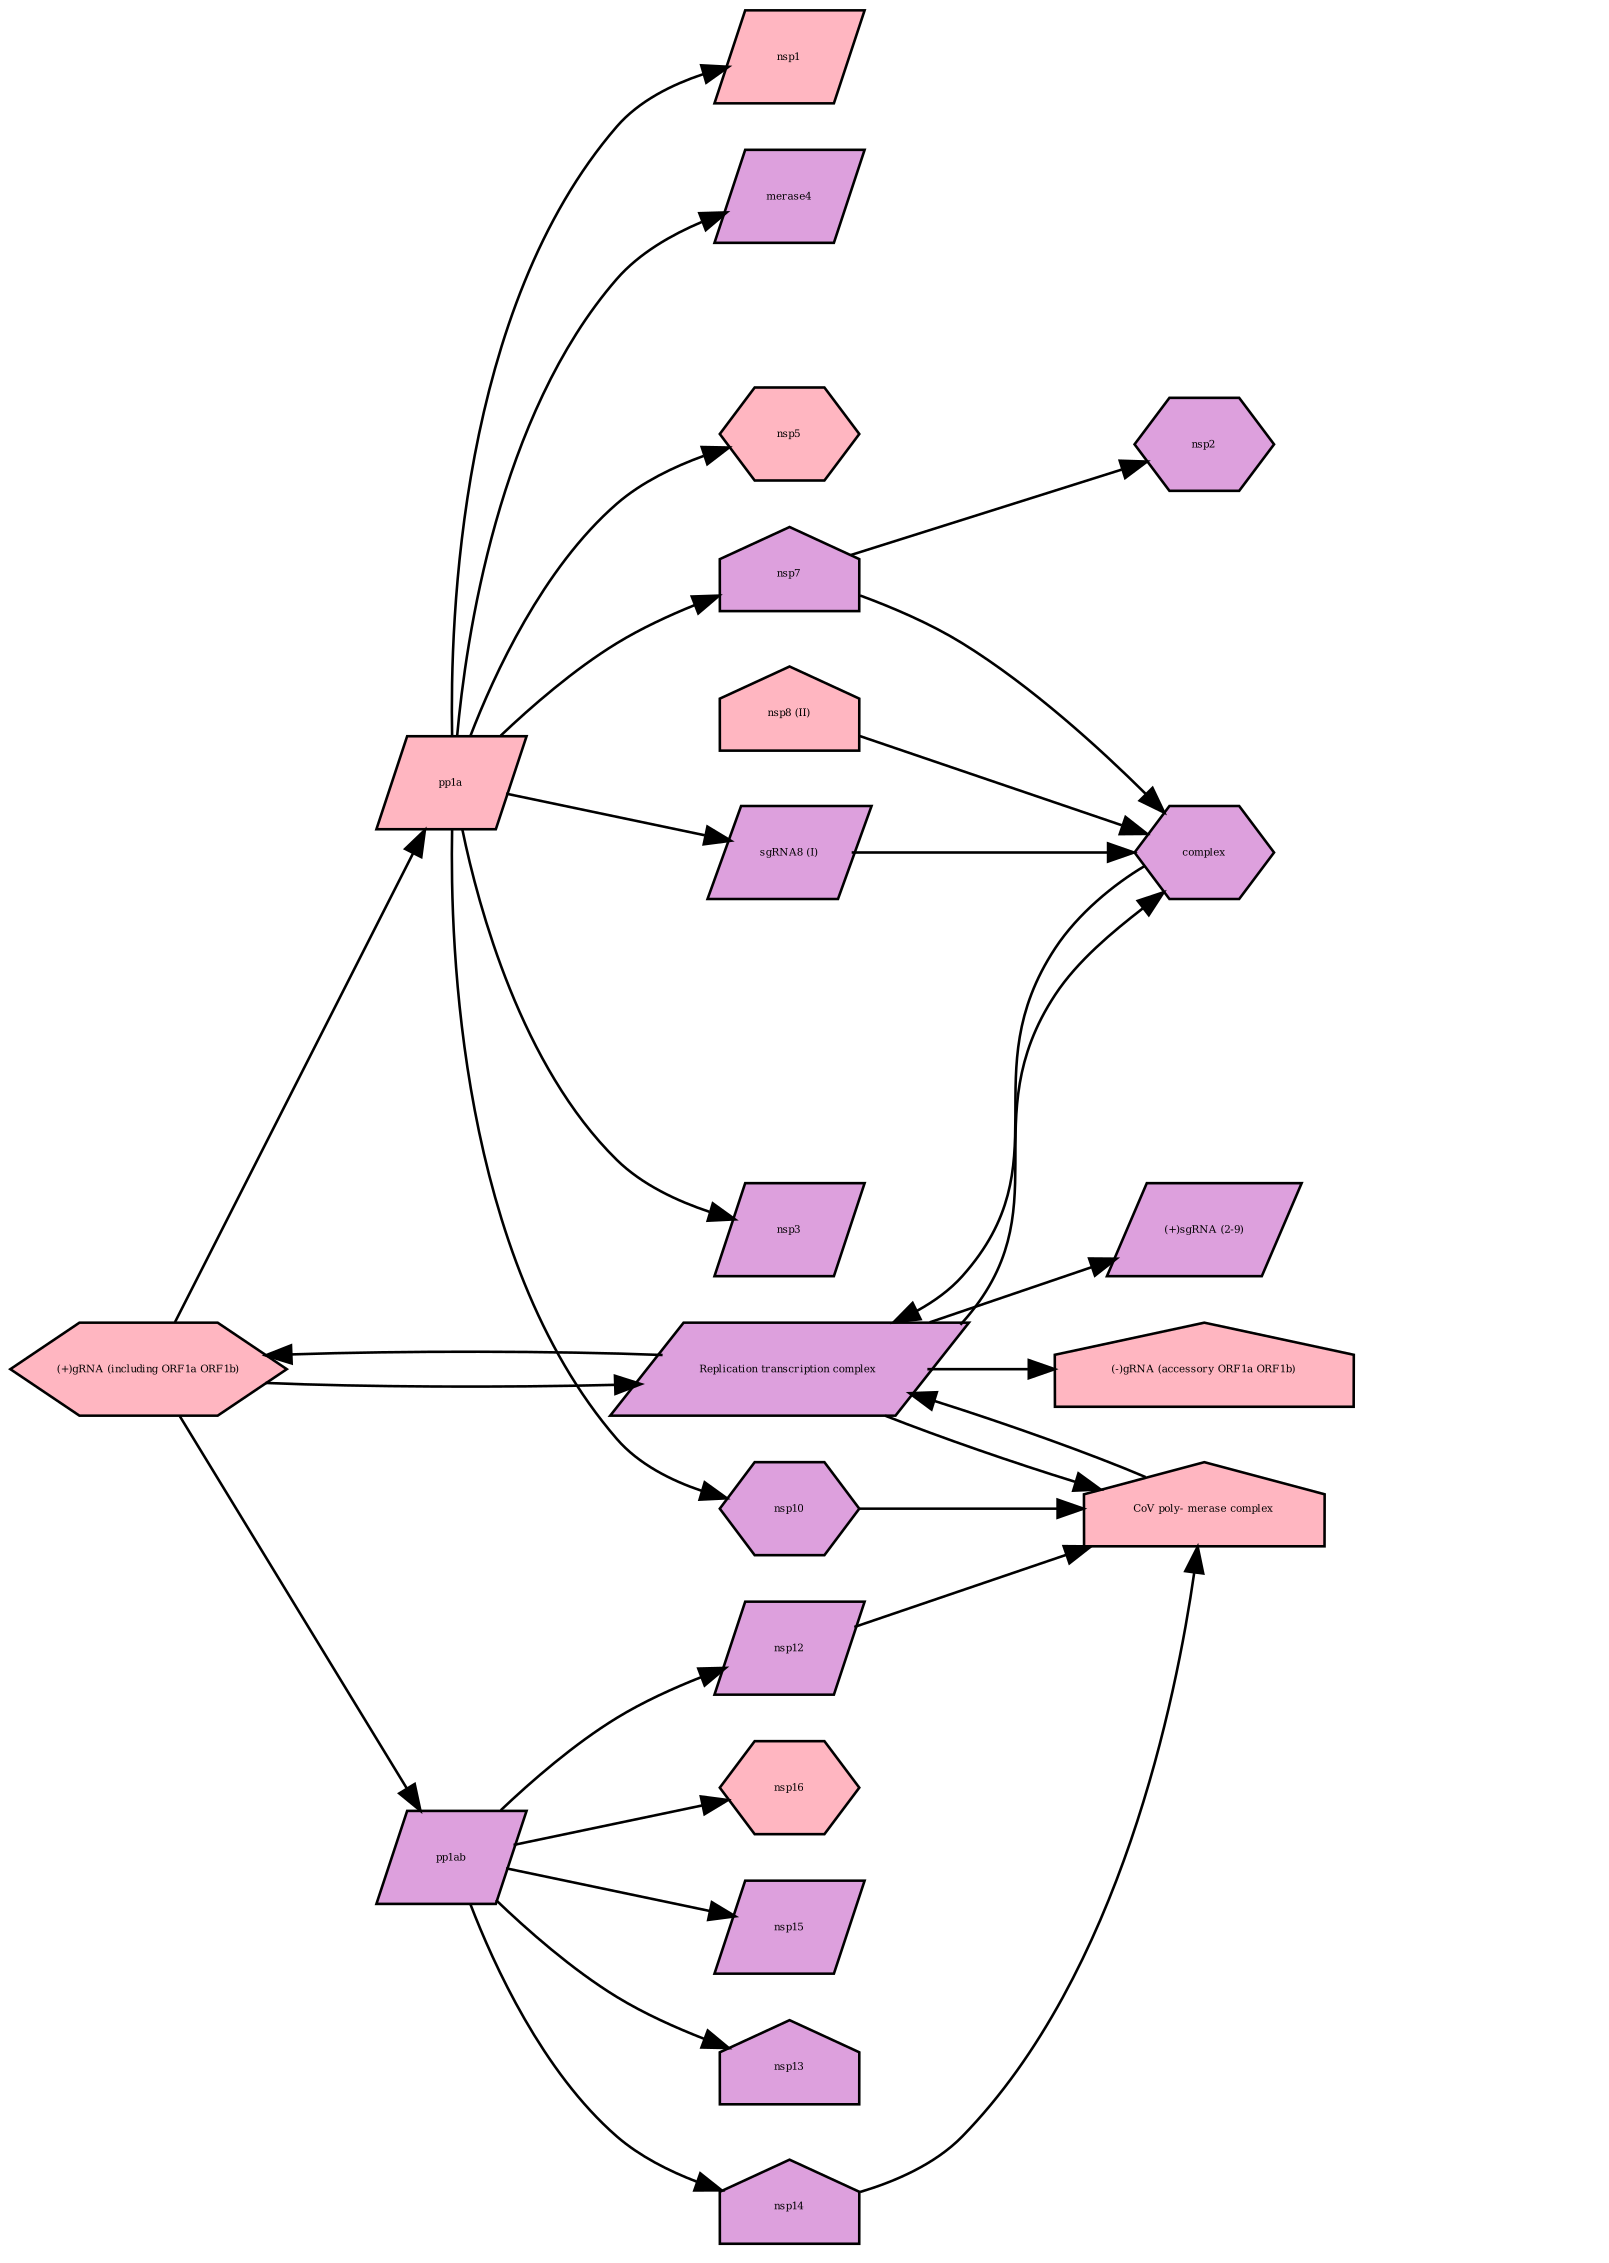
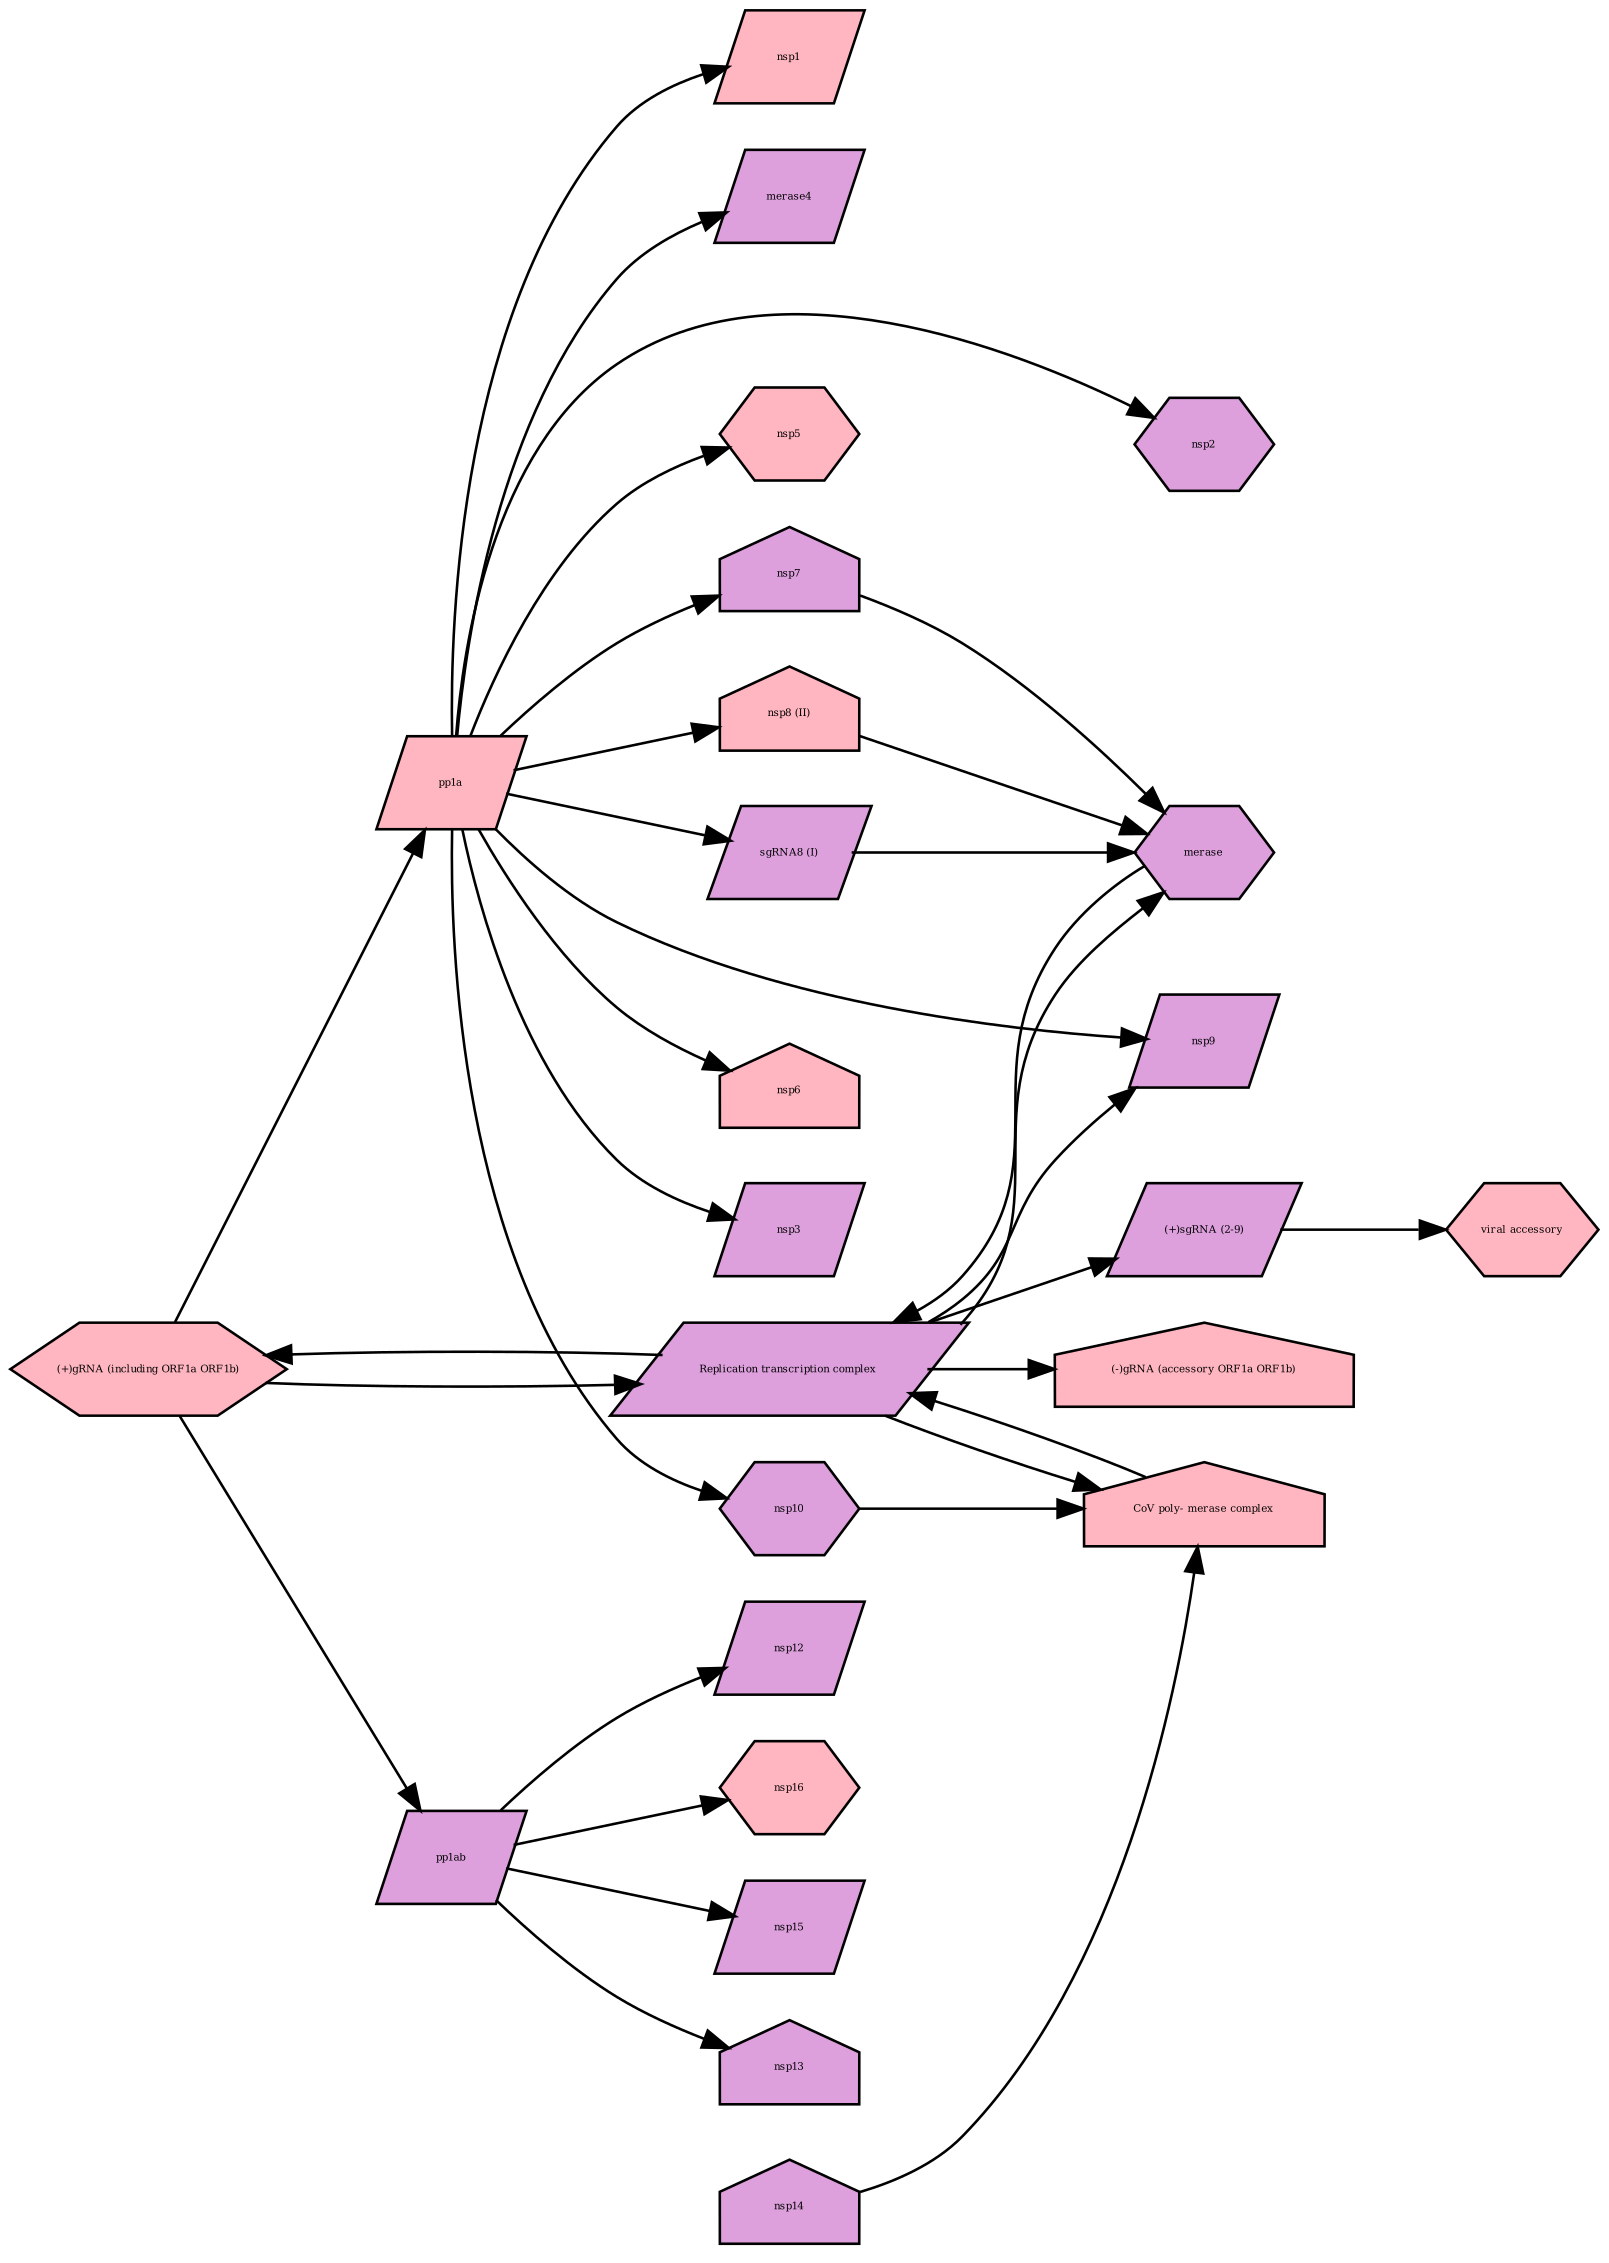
  strict digraph {
    rankdir=LR
    node [bipartite=0 cls=macromolecule fillcolor=plum fontsize=4 shape=parallelogram style=filled]
    edge [interaction_type=production]
    n1 [cls="nucleic acid feature" fillcolor=lightpink label="(+)gRNA (including ORF1a ORF1b)" shape=hexagon]
    n2 [cls=complex label="Replication transcription complex "]
    n3 [fillcolor=lightpink label=pp1a]
    n4 [label=pp1ab]
    n5 [cls=complex fillcolor=lightpink label="CoV poly- merase complex" shape=house]
+   n6 [label=nsp9]
    n7 [cls="nucleic acid feature" label="(+)sgRNA (2-9)"]
-   n8 [cls=complex label=complex shape=hexagon]
+   n8 [cls=complex label=merase shape=hexagon]
    n9 [cls="nucleic acid feature" fillcolor=lightpink label="(-)gRNA (accessory ORF1a ORF1b)" shape=house]
    n10 [fillcolor=lightpink label=nsp5 shape=hexagon]
    n11 [label=nsp7 shape=house]
+   n12 [fillcolor=lightpink label=nsp6 shape=house]
    n13 [label=nsp2 shape=hexagon]
    n14 [label=nsp3]
    n15 [label=nsp10 shape=hexagon]
    n16 [fillcolor=lightpink label="nsp8 (II)" shape=house]
    n17 [label="sgRNA8 (I)"]
    n18 [fillcolor=lightpink label=nsp1]
    n19 [label=merase4]
    n20 [label=nsp14 shape=house]
    n21 [label=nsp13 shape=house]
    n22 [label=nsp12]
    n23 [fillcolor=lightpink label=nsp16 shape=hexagon]
    n24 [label=nsp15]
+   n25 [fillcolor=lightpink label="viral accessory" shape=hexagon]
    n1 -> n2
    n1 -> n3 [interaction_type="necessary stimulation"]
    n1 -> n4 [interaction_type="necessary stimulation"]
    n2 -> n1
    n2 -> n5
+   n2 -> n6
    n2 -> n7 [interaction_type="necessary stimulation"]
    n2 -> n8
    n2 -> n9
+   n3 -> n6
    n3 -> n10
    n3 -> n11
-   n11 -> n13
+   n3 -> n12
+   n3 -> n13
    n3 -> n14
    n3 -> n15
+   n3 -> n16
    n3 -> n17
    n3 -> n18
    n3 -> n19
-   n4 -> n20
    n4 -> n21
    n4 -> n22
    n4 -> n23
    n4 -> n24
    n5 -> n2
+   n7 -> n25 [interaction_type="necessary stimulation"]
    n8 -> n2
    n11 -> n8
    n15 -> n5
    n16 -> n8
    n17 -> n8
    n20 -> n5
-   n22 -> n5
  }
